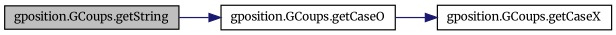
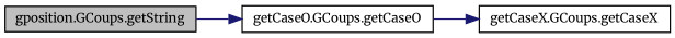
  digraph {
    fontname=Merriweather
    rankdir=LR
    node [color=black fillcolor=white fontname=Merriweather fontsize=10 shape=record style=filled]
    edge [color=midnightblue fontname=Merriweather fontsize=10 labelfontname=Helvetica labelfontsize=10 style=solid]
    n1 [fillcolor=grey75 fontcolor=black height=0.2 label="gposition.GCoups.getString" width=0.4]
-   n2 [height=0.2 label="gposition.GCoups.getCaseO" width=0.4]
-   n3 [height=0.2 label="gposition.GCoups.getCaseX" width=0.4]
+   n2 [height=0.2 label="getCaseO.GCoups.getCaseO" width=0.4]
+   n3 [height=0.2 label="getCaseX.GCoups.getCaseX" width=0.4]
    n1 -> n2
    n2 -> n3
  }
